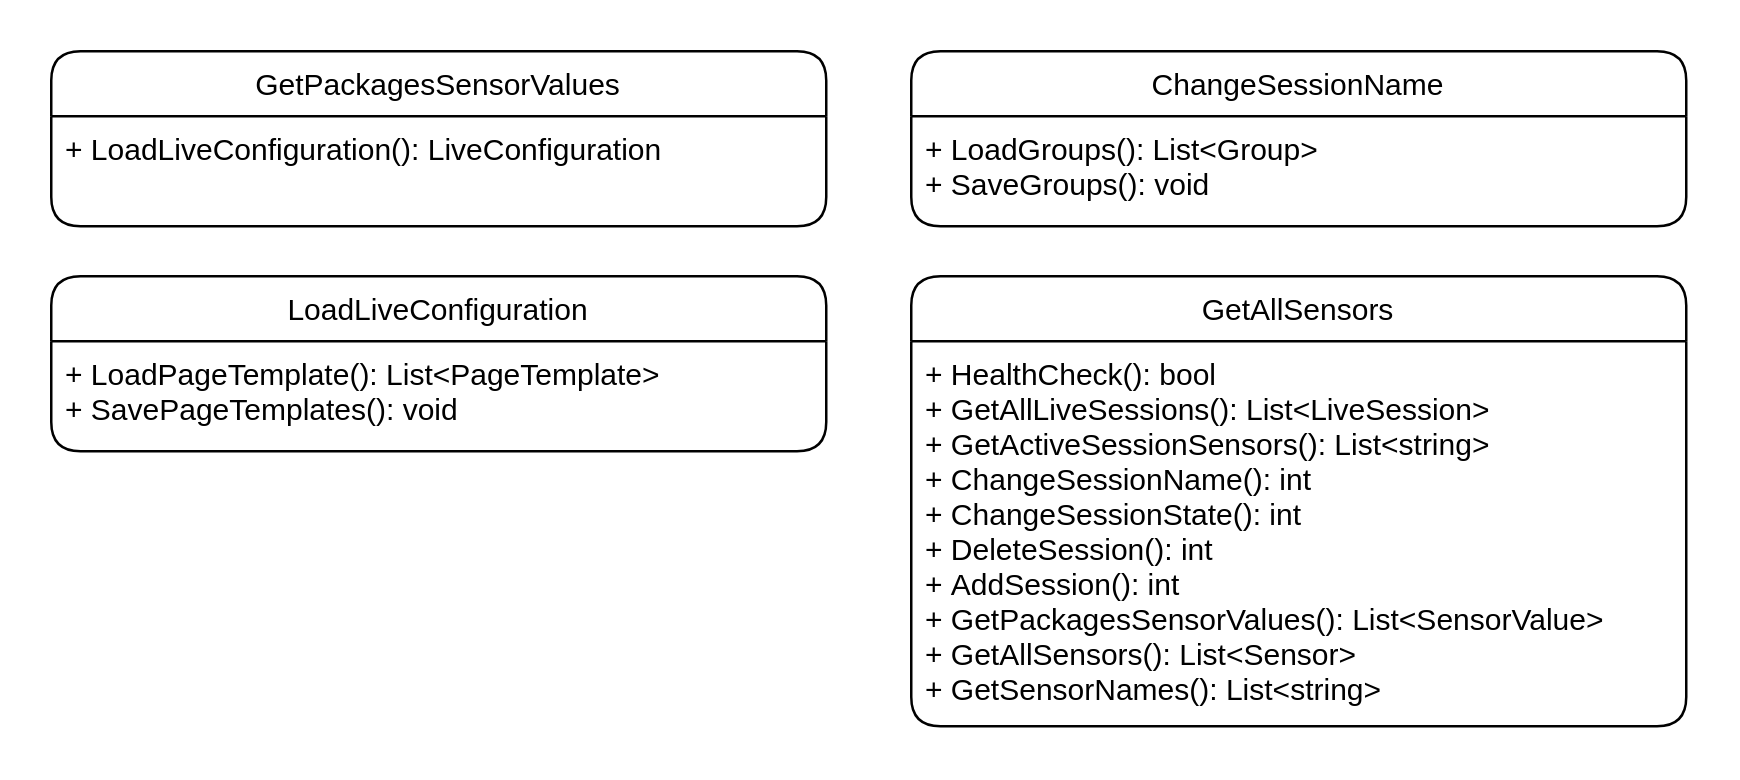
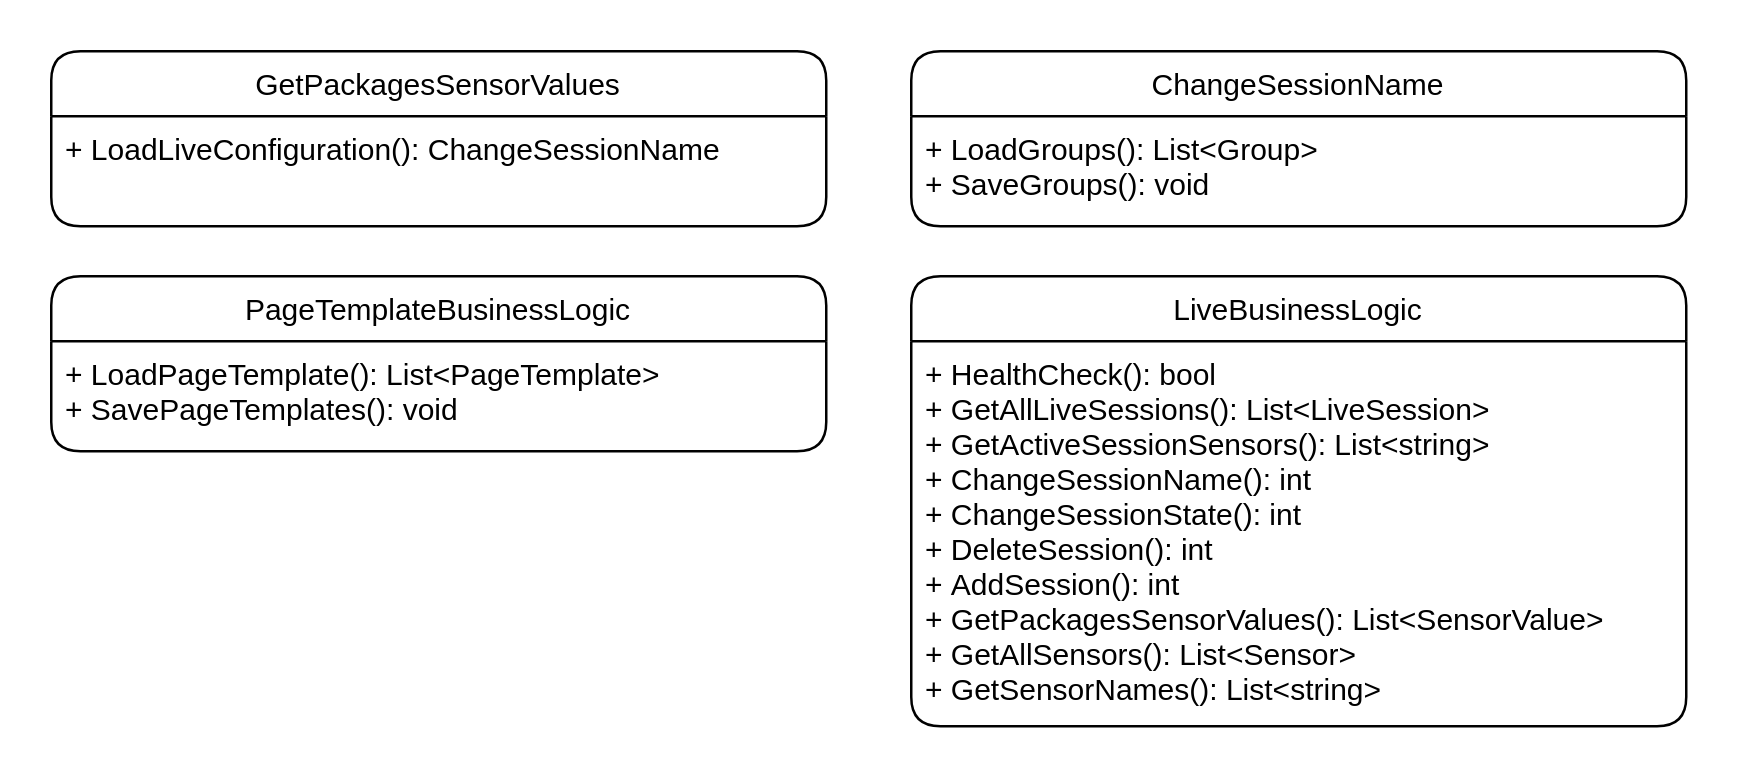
  <mxCell id="0" />
  <mxCell id="1" parent="0" />
  <mxCell id="2" value="GetPackagesSensorValues" style="swimlane;fontStyle=0;align=center;verticalAlign=top;childLayout=stackLayout;horizontal=1;startSize=26;horizontalStack=0;resizeParent=1;resizeLast=0;collapsible=1;marginBottom=0;shadow=0;strokeWidth=1;rounded=1;" parent="1" vertex="1"><mxGeometry x="20" y="20" width="310" height="70" as="geometry"><mxRectangle x="130" y="380" width="160" height="26" as="alternateBounds" /></mxGeometry></mxCell>
- <mxCell id="3" value="+ LoadLiveConfiguration(): LiveConfiguration" style="text;align=left;verticalAlign=top;spacingLeft=4;spacingRight=4;overflow=hidden;rotatable=0;points=[[0,0.5],[1,0.5]];portConstraint=eastwest;fontStyle=0;rounded=1;" parent="2" vertex="1"><mxGeometry y="26" width="310" height="26" as="geometry" /></mxCell>
+ <mxCell id="3" value="+ LoadLiveConfiguration(): ChangeSessionName" style="text;align=left;verticalAlign=top;spacingLeft=4;spacingRight=4;overflow=hidden;rotatable=0;points=[[0,0.5],[1,0.5]];portConstraint=eastwest;fontStyle=0;rounded=1;" parent="2" vertex="1"><mxGeometry y="26" width="310" height="26" as="geometry" /></mxCell>
  <mxCell id="4" value="ChangeSessionName" style="swimlane;fontStyle=0;align=center;verticalAlign=top;childLayout=stackLayout;horizontal=1;startSize=26;horizontalStack=0;resizeParent=1;resizeLast=0;collapsible=1;marginBottom=0;shadow=0;strokeWidth=1;rounded=1;" vertex="1" parent="1"><mxGeometry x="364" y="20" width="310" height="70" as="geometry"><mxRectangle x="130" y="380" width="160" height="26" as="alternateBounds" /></mxGeometry></mxCell>
  <mxCell id="5" value="+ LoadGroups(): List&lt;Group&gt;&#10;+ SaveGroups(): void" style="text;align=left;verticalAlign=top;spacingLeft=4;spacingRight=4;overflow=hidden;rotatable=0;points=[[0,0.5],[1,0.5]];portConstraint=eastwest;fontStyle=0;rounded=1;" vertex="1" parent="4"><mxGeometry y="26" width="310" height="44" as="geometry" /></mxCell>
- <mxCell id="6" value="LoadLiveConfiguration" style="swimlane;fontStyle=0;align=center;verticalAlign=top;childLayout=stackLayout;horizontal=1;startSize=26;horizontalStack=0;resizeParent=1;resizeLast=0;collapsible=1;marginBottom=0;shadow=0;strokeWidth=1;rounded=1;" vertex="1" parent="1"><mxGeometry x="20" y="110" width="310" height="70" as="geometry"><mxRectangle x="130" y="380" width="160" height="26" as="alternateBounds" /></mxGeometry></mxCell>
+ <mxCell id="6" value="PageTemplateBusinessLogic" style="swimlane;fontStyle=0;align=center;verticalAlign=top;childLayout=stackLayout;horizontal=1;startSize=26;horizontalStack=0;resizeParent=1;resizeLast=0;collapsible=1;marginBottom=0;shadow=0;strokeWidth=1;rounded=1;" vertex="1" parent="1"><mxGeometry x="20" y="110" width="310" height="70" as="geometry"><mxRectangle x="130" y="380" width="160" height="26" as="alternateBounds" /></mxGeometry></mxCell>
  <mxCell id="7" value="+ LoadPageTemplate(): List&lt;PageTemplate&gt;&#10;+ SavePageTemplates(): void" style="text;align=left;verticalAlign=top;spacingLeft=4;spacingRight=4;overflow=hidden;rotatable=0;points=[[0,0.5],[1,0.5]];portConstraint=eastwest;fontStyle=0;rounded=1;" vertex="1" parent="6"><mxGeometry y="26" width="310" height="44" as="geometry" /></mxCell>
- <mxCell id="8" value="GetAllSensors" style="swimlane;fontStyle=0;align=center;verticalAlign=top;childLayout=stackLayout;horizontal=1;startSize=26;horizontalStack=0;resizeParent=1;resizeLast=0;collapsible=1;marginBottom=0;shadow=0;strokeWidth=1;rounded=1;" vertex="1" parent="1"><mxGeometry x="364" y="110" width="310" height="180" as="geometry"><mxRectangle x="130" y="380" width="160" height="26" as="alternateBounds" /></mxGeometry></mxCell>
+ <mxCell id="8" value="LiveBusinessLogic" style="swimlane;fontStyle=0;align=center;verticalAlign=top;childLayout=stackLayout;horizontal=1;startSize=26;horizontalStack=0;resizeParent=1;resizeLast=0;collapsible=1;marginBottom=0;shadow=0;strokeWidth=1;rounded=1;" vertex="1" parent="1"><mxGeometry x="364" y="110" width="310" height="180" as="geometry"><mxRectangle x="130" y="380" width="160" height="26" as="alternateBounds" /></mxGeometry></mxCell>
  <mxCell id="9" value="+ HealthCheck(): bool&#10;+ GetAllLiveSessions(): List&lt;LiveSession&gt;&#10;+ GetActiveSessionSensors(): List&lt;string&gt;&#10;+ ChangeSessionName(): int&#10;+ ChangeSessionState(): int&#10;+ DeleteSession(): int&#10;+ AddSession(): int&#10;+ GetPackagesSensorValues(): List&lt;SensorValue&gt;&#10;+ GetAllSensors(): List&lt;Sensor&gt;&#10;+ GetSensorNames(): List&lt;string&gt;" style="text;align=left;verticalAlign=top;spacingLeft=4;spacingRight=4;overflow=hidden;rotatable=0;points=[[0,0.5],[1,0.5]];portConstraint=eastwest;fontStyle=0;rounded=1;" vertex="1" parent="8"><mxGeometry y="26" width="310" height="154" as="geometry" /></mxCell>
